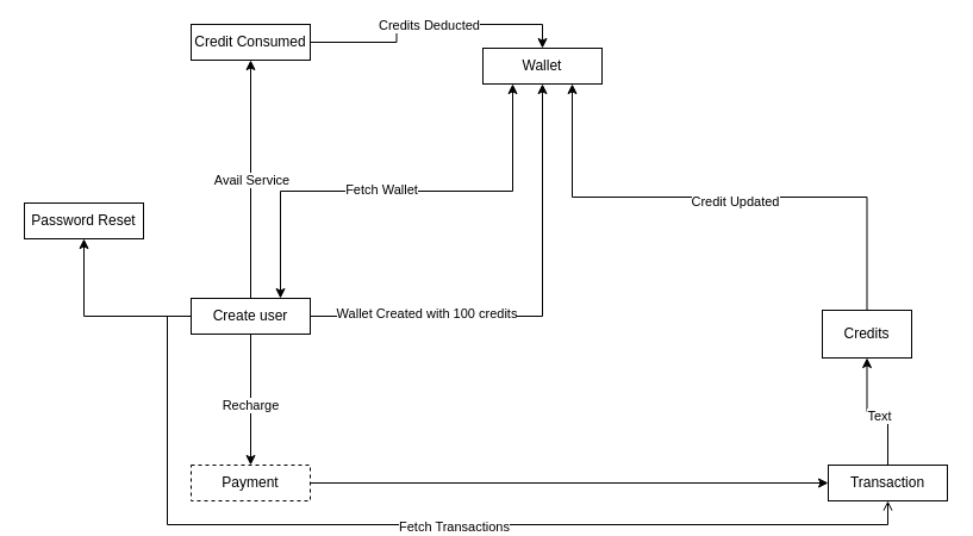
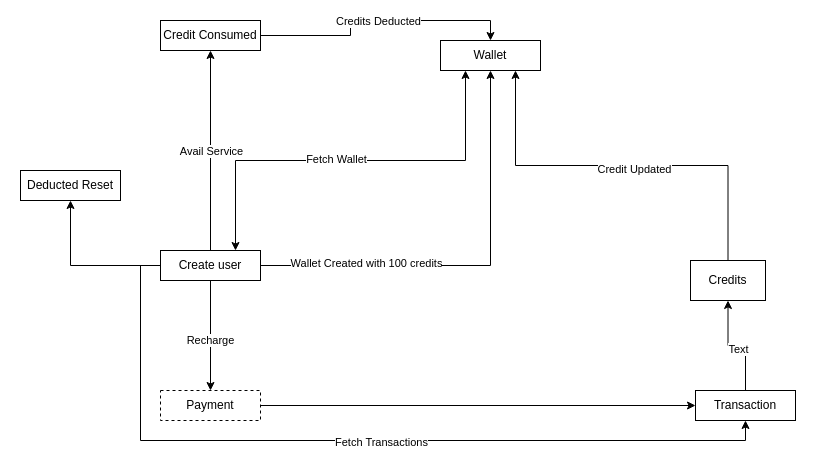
  <mxCell id="0" />
  <mxCell id="1" parent="0" />
  <mxCell id="2" value="" style="edgeStyle=orthogonalEdgeStyle;rounded=0;orthogonalLoop=1;jettySize=auto;html=1;" edge="1" parent="1" source="11" target="14"><mxGeometry relative="1" as="geometry" /></mxCell>
  <mxCell id="3" value="Wallet Created with 100 credits" style="edgeLabel;html=1;align=center;verticalAlign=middle;resizable=0;points=[];" vertex="1" connectable="0" parent="2"><mxGeometry x="-0.505" y="3" relative="1" as="geometry"><mxPoint as="offset" /></mxGeometry></mxCell>
  <mxCell id="4" value="" style="edgeStyle=orthogonalEdgeStyle;rounded=0;orthogonalLoop=1;jettySize=auto;html=1;" edge="1" parent="1" source="11" target="16"><mxGeometry relative="1" as="geometry" /></mxCell>
  <mxCell id="5" value="Recharge" style="edgeLabel;html=1;align=center;verticalAlign=middle;resizable=0;points=[];" vertex="1" connectable="0" parent="4"><mxGeometry x="0.07" y="-1" relative="1" as="geometry"><mxPoint as="offset" /></mxGeometry></mxCell>
  <mxCell id="6" value="" style="edgeStyle=orthogonalEdgeStyle;rounded=0;orthogonalLoop=1;jettySize=auto;html=1;" edge="1" parent="1" source="11" target="24"><mxGeometry relative="1" as="geometry" /></mxCell>
  <mxCell id="7" value="Avail Service" style="edgeLabel;html=1;align=center;verticalAlign=middle;resizable=0;points=[];" vertex="1" connectable="0" parent="6"><mxGeometry x="-0.005" relative="1" as="geometry"><mxPoint as="offset" /></mxGeometry></mxCell>
- <mxCell id="8" style="edgeStyle=orthogonalEdgeStyle;rounded=0;orthogonalLoop=1;jettySize=auto;html=1;exitX=0;exitY=0.5;exitDx=0;exitDy=0;entryX=0.5;entryY=1;entryDx=0;entryDy=0;endArrow=open;" edge="1" parent="1" source="11" target="21"><mxGeometry relative="1" as="geometry" /></mxCell>
+ <mxCell id="8" style="edgeStyle=orthogonalEdgeStyle;rounded=0;orthogonalLoop=1;jettySize=auto;html=1;exitX=0;exitY=0.5;exitDx=0;exitDy=0;entryX=0.5;entryY=1;entryDx=0;entryDy=0;" edge="1" parent="1" source="11" target="21"><mxGeometry relative="1" as="geometry" /></mxCell>
  <mxCell id="9" value="Fetch Transactions" style="edgeLabel;html=1;align=center;verticalAlign=middle;resizable=0;points=[];" vertex="1" connectable="0" parent="8"><mxGeometry x="0.061" y="-1" relative="1" as="geometry"><mxPoint as="offset" /></mxGeometry></mxCell>
  <mxCell id="10" value="" style="edgeStyle=orthogonalEdgeStyle;rounded=0;orthogonalLoop=1;jettySize=auto;html=1;" edge="1" parent="1" source="11" target="25"><mxGeometry relative="1" as="geometry" /></mxCell>
  <mxCell id="11" value="Create user" style="rounded=0;whiteSpace=wrap;html=1;" vertex="1" parent="1"><mxGeometry x="160" y="250" width="100" height="30" as="geometry" /></mxCell>
  <mxCell id="12" style="edgeStyle=orthogonalEdgeStyle;rounded=0;orthogonalLoop=1;jettySize=auto;html=1;exitX=0.25;exitY=1;exitDx=0;exitDy=0;entryX=0.75;entryY=0;entryDx=0;entryDy=0;strokeColor=default;startArrow=classic;startFill=1;" edge="1" parent="1" source="14" target="11"><mxGeometry relative="1" as="geometry" /></mxCell>
  <mxCell id="13" value="Fetch Wallet" style="edgeLabel;html=1;align=center;verticalAlign=middle;resizable=0;points=[];" vertex="1" connectable="0" parent="12"><mxGeometry x="0.073" y="-2" relative="1" as="geometry"><mxPoint as="offset" /></mxGeometry></mxCell>
- <mxCell id="14" value="Wallet" style="rounded=0;whiteSpace=wrap;html=1;" vertex="1" parent="1"><mxGeometry x="405" y="40" width="100" height="30" as="geometry" /></mxCell>
+ <mxCell id="14" value="Wallet" style="rounded=0;whiteSpace=wrap;html=1;" vertex="1" parent="1"><mxGeometry x="440" y="40" width="100" height="30" as="geometry" /></mxCell>
  <mxCell id="15" value="" style="edgeStyle=orthogonalEdgeStyle;rounded=0;orthogonalLoop=1;jettySize=auto;html=1;" edge="1" parent="1" source="16" target="21"><mxGeometry relative="1" as="geometry" /></mxCell>
  <mxCell id="16" value="Payment" style="rounded=0;whiteSpace=wrap;html=1;dashed=1;" vertex="1" parent="1"><mxGeometry x="160" y="390" width="100" height="30" as="geometry" /></mxCell>
  <mxCell id="17" style="edgeStyle=orthogonalEdgeStyle;rounded=0;orthogonalLoop=1;jettySize=auto;html=1;entryX=0.75;entryY=1;entryDx=0;entryDy=0;exitX=0.5;exitY=0;exitDx=0;exitDy=0;" edge="1" parent="1" source="26" target="14"><mxGeometry relative="1" as="geometry"><mxPoint x="680" y="280" as="sourcePoint" /></mxGeometry></mxCell>
  <mxCell id="18" value="Credit Updated" style="edgeLabel;html=1;align=center;verticalAlign=middle;resizable=0;points=[];" vertex="1" connectable="0" parent="17"><mxGeometry x="-0.059" y="3" relative="1" as="geometry"><mxPoint as="offset" /></mxGeometry></mxCell>
  <mxCell id="19" style="edgeStyle=orthogonalEdgeStyle;rounded=0;orthogonalLoop=1;jettySize=auto;html=1;exitX=0.5;exitY=0;exitDx=0;exitDy=0;entryX=0.5;entryY=1;entryDx=0;entryDy=0;" edge="1" parent="1" source="21" target="26"><mxGeometry relative="1" as="geometry" /></mxCell>
  <mxCell id="20" value="Text" style="edgeLabel;html=1;align=center;verticalAlign=middle;resizable=0;points=[];" vertex="1" connectable="0" parent="19"><mxGeometry x="-0.018" y="3" relative="1" as="geometry"><mxPoint as="offset" /></mxGeometry></mxCell>
  <mxCell id="21" value="Transaction" style="rounded=0;whiteSpace=wrap;html=1;" vertex="1" parent="1"><mxGeometry x="695" y="390" width="100" height="30" as="geometry" /></mxCell>
  <mxCell id="22" style="edgeStyle=orthogonalEdgeStyle;rounded=0;orthogonalLoop=1;jettySize=auto;html=1;exitX=1;exitY=0.5;exitDx=0;exitDy=0;entryX=0.5;entryY=0;entryDx=0;entryDy=0;" edge="1" parent="1" source="24" target="14"><mxGeometry relative="1" as="geometry" /></mxCell>
  <mxCell id="23" value="Credits Deducted" style="edgeLabel;html=1;align=center;verticalAlign=middle;resizable=0;points=[];" vertex="1" connectable="0" parent="22"><mxGeometry x="-0.005" relative="1" as="geometry"><mxPoint as="offset" /></mxGeometry></mxCell>
  <mxCell id="24" value="Credit Consumed" style="rounded=0;whiteSpace=wrap;html=1;" vertex="1" parent="1"><mxGeometry x="160" y="20" width="100" height="30" as="geometry" /></mxCell>
- <mxCell id="25" value="Password Reset" style="rounded=0;whiteSpace=wrap;html=1;" vertex="1" parent="1"><mxGeometry x="20" y="170" width="100" height="30" as="geometry" /></mxCell>
+ <mxCell id="25" value="Deducted Reset" style="rounded=0;whiteSpace=wrap;html=1;" vertex="1" parent="1"><mxGeometry x="20" y="170" width="100" height="30" as="geometry" /></mxCell>
  <mxCell id="26" value="Credits" style="rounded=0;whiteSpace=wrap;html=1;" vertex="1" parent="1"><mxGeometry x="690" y="260" width="75" height="40" as="geometry" /></mxCell>
